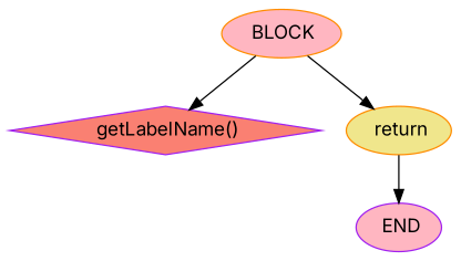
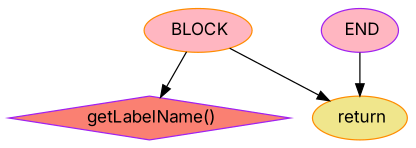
  digraph {
    fontname=Inter
    node [color=purple fillcolor=lightpink fontname=Inter shape=ellipse style=filled]
    edge [color=black fontname=Inter]
    n1 [fillcolor=salmon label=" getLabelName()" shape=diamond]
    n2 [color=darkorange label=" BLOCK"]
    n3 [color=darkorange fillcolor=khaki label=" return"]
    n4 [label=" END"]
    n2 -> n1
    n2 -> n3
-   n3 -> n4
+   n4 -> n3
  }
